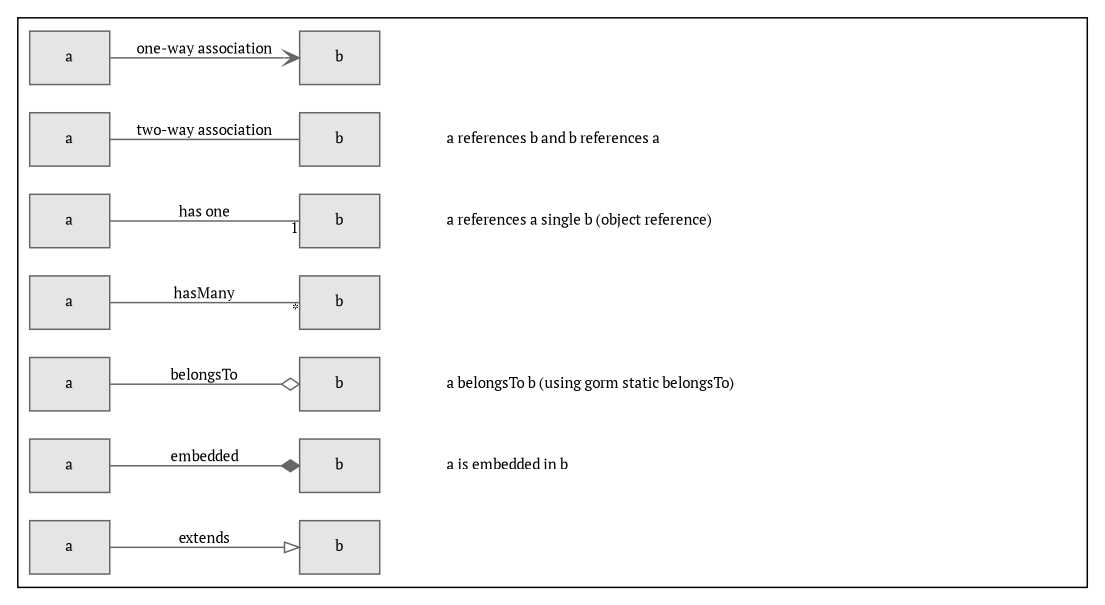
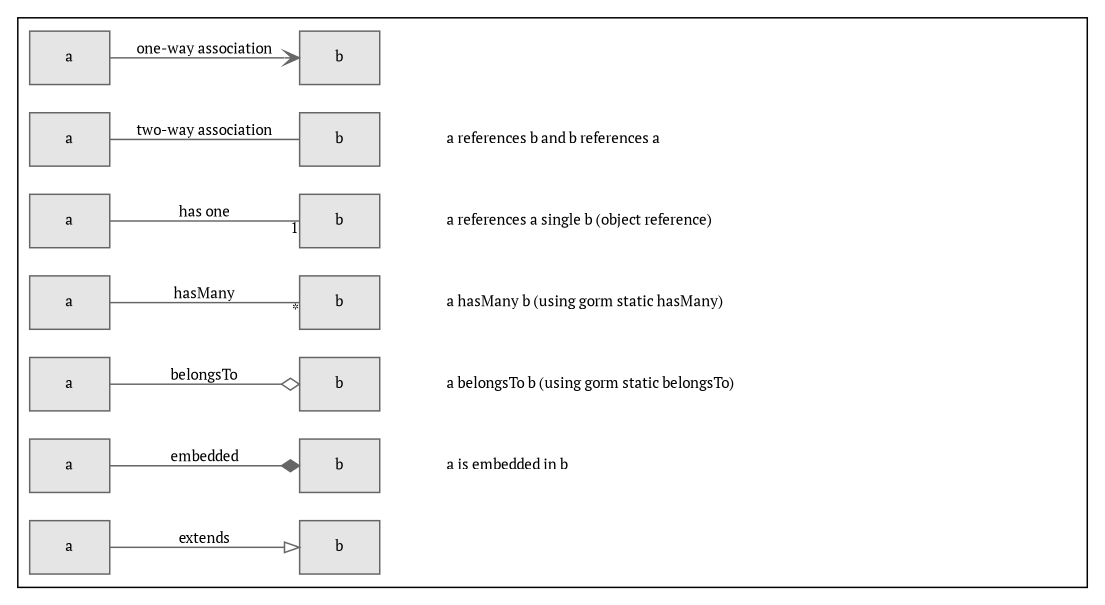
  digraph {
    fontname="PT Serif"
    rankdir=LR
    node [color=gray40 fillcolor=gray90 fontname="PT Serif" fontsize=10 shape=record style=filled]
    edge [arrowhead=none arrowtail=none color=gray40 fontname="PT Serif" fontsize=10]
    n1 [label=a]
    n2 [label=b]
    n3 [label=a]
    n4 [label=b]
    n5 [label="a references b and b references a\l" penwidth=0 style=none width=6]
    n6 [label=a]
    n7 [label=b]
    n8 [label="a references a single b (object reference)\l" penwidth=0 style=none width=6]
    n9 [label=a]
    n10 [label=b]
+   n11 [label="a hasMany b (using gorm static hasMany)\l" labelloc=l penwidth=0 style=none width=6]
    n12 [label=a]
    n13 [label=b]
    n14 [label="a belongsTo b (using gorm static belongsTo)\l" penwidth=0 style=none width=6]
    n15 [label=a]
    n16 [label=b]
    n17 [label="a is embedded in b\l" penwidth=0 style=none width=6]
    n18 [label=a]
    n19 [label=b]
    subgraph cluster_1 {
      n1
      n2
      n3
      n4
      n5
      n6
      n7
      n8
      n9
      n10
+     n11
      n12
      n13
      n14
      n15
      n16
      n17
      n18
      n19
    }
    n1 -> n2 [arrowhead=open label="one-way association"]
    n3 -> n4 [label="two-way association"]
    n4 -> n5 [penwidth=0 arrowtail=""]
    n6 -> n7 [headlabel="    1" label="has one"]
    n7 -> n8 [penwidth=0 arrowtail=""]
    n9 -> n10 [headlabel="    *" label=hasMany]
+   n10 -> n11 [penwidth=0 arrowtail=""]
    n12 -> n13 [arrowhead=odiamond label=belongsTo]
    n13 -> n14 [penwidth=0 arrowtail=""]
    n15 -> n16 [arrowhead=diamond label=embedded]
    n16 -> n17 [penwidth=0 arrowtail=""]
    n18 -> n19 [arrowhead=onormal label=extends]
  }
